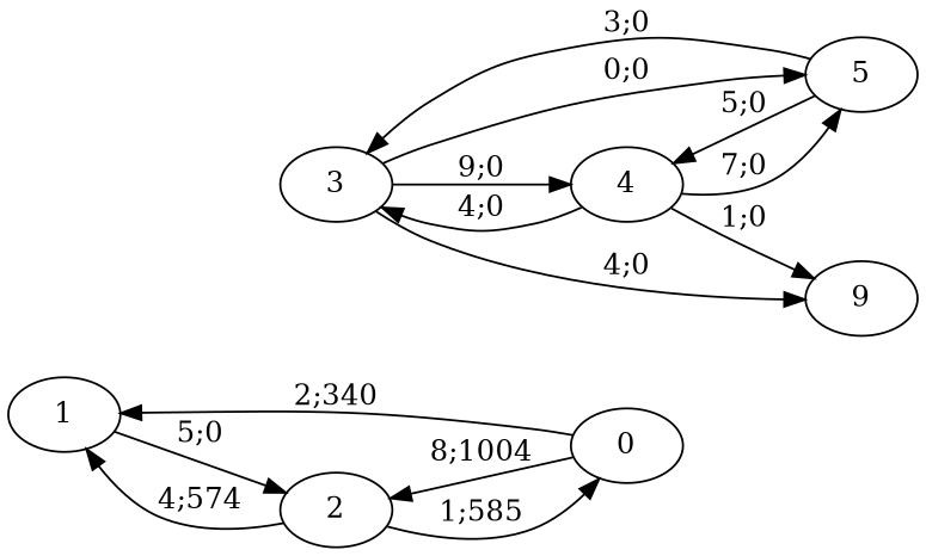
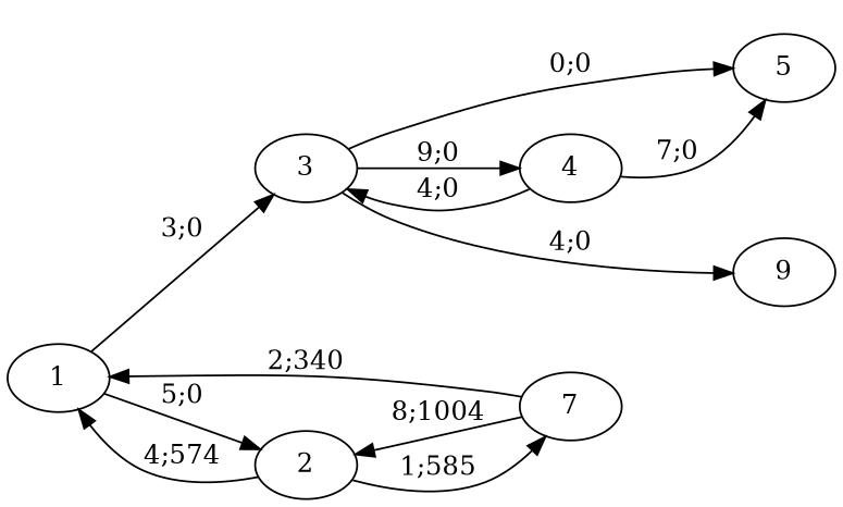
  digraph {
    fontname="DejaVu Serif"
    rankdir=LR
    node [fontname="DejaVu Serif"]
    edge [color=black fontname="DejaVu Serif"]
    3
    9
    4
    5
-   0
+   0 [label=7]
    1
    2
    3 -> 9 [label="4;0"]
    3 -> 4 [label="9;0"]
    3 -> 5 [label="0;0"]
    4 -> 3 [label="4;0"]
-   4 -> 9 [label="1;0"]
    4 -> 5 [label="7;0"]
-   5 -> 3 [label="3;0"]
-   5 -> 4 [label="5;0"]
+   1 -> 3 [label="3;0"]
    0 -> 1 [label="2;340"]
    0 -> 2 [label="8;1004"]
    1 -> 2 [label="5;0"]
    2 -> 0 [label="1;585"]
    2 -> 1 [label="4;574"]
  }
